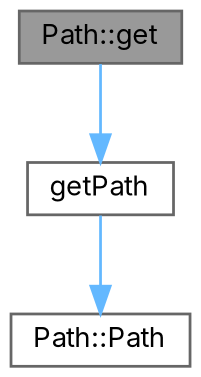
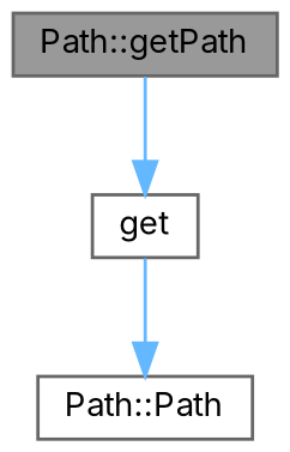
  digraph {
    fontname=Inter
    rankdir=TB
    node [color=grey40 fillcolor=white fontname=Inter fontsize=10 shape=box style=filled]
    edge [color=steelblue1 fontname=Inter fontsize=10 labelfontname=Helvetica labelfontsize=10 style=solid]
-   n1 [color=gray40 fillcolor=grey60 fontcolor=black height=0.2 label="Path::get" width=0.4]
-   n2 [height=0.2 label=getPath width=0.4]
+   n1 [color=gray40 fillcolor=grey60 fontcolor=black height=0.2 label="Path::getPath" width=0.4]
+   n2 [height=0.2 label=get width=0.4]
    n3 [height=0.2 label="Path::Path" width=0.4]
    n1 -> n2
    n2 -> n3
  }
